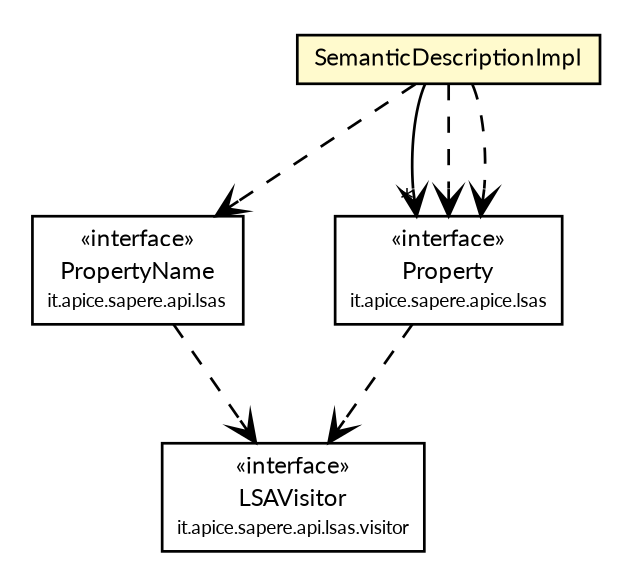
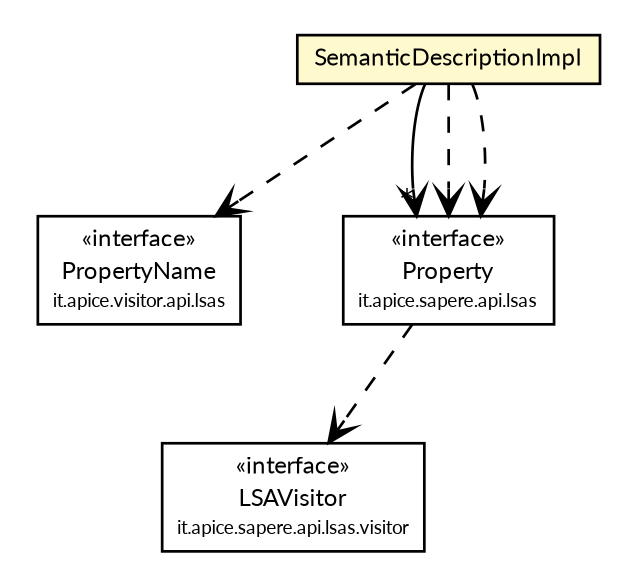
  digraph {
    fontname=Lato
    node [fontcolor=black fontname=Lato fontsize=9.0 shape=plaintext]
    edge [arrowhead=open color=black fontcolor=black fontname=Lato fontsize=10.0 headport=p labelfontname=Helvetica labelfontsize=10 style=dashed tailport=p]
    n1 [label=<<table border="0" cellborder="1" cellspacing="0" cellpadding="2" port="p" href="../visitor/LSAVisitor.html"> 		<tr><td><table border="0" cellspacing="0" cellpadding="1"> 			<tr><td> &laquo;interface&raquo; </td></tr> 			<tr><td> LSAVisitor </td></tr> 			<tr><td><font point-size="7.0"> it.apice.sapere.api.lsas.visitor </font></td></tr> 		</table></td></tr> 		</table>>]
    n2 [label=<<table border="0" cellborder="1" cellspacing="0" cellpadding="2" port="p" bgcolor="lemonChiffon" href="./SemanticDescriptionImpl.html"> 		<tr><td><table border="0" cellspacing="0" cellpadding="1"> 			<tr><td> SemanticDescriptionImpl </td></tr> 		</table></td></tr> 		</table>>]
-   n3 [label=<<table border="0" cellborder="1" cellspacing="0" cellpadding="2" port="p" href="../PropertyName.html"> 		<tr><td><table border="0" cellspacing="0" cellpadding="1"> 			<tr><td> &laquo;interface&raquo; </td></tr> 			<tr><td> PropertyName </td></tr> 			<tr><td><font point-size="7.0"> it.apice.sapere.api.lsas </font></td></tr> 		</table></td></tr> 		</table>>]
-   n4 [label=<<table border="0" cellborder="1" cellspacing="0" cellpadding="2" port="p" href="../Property.html"> 		<tr><td><table border="0" cellspacing="0" cellpadding="1"> 			<tr><td> &laquo;interface&raquo; </td></tr> 			<tr><td> Property </td></tr> 			<tr><td><font point-size="7.0"> it.apice.sapere.apice.lsas </font></td></tr> 		</table></td></tr> 		</table>>]
+   n3 [label=<<table border="0" cellborder="1" cellspacing="0" cellpadding="2" port="p" href="../PropertyName.html"> 		<tr><td><table border="0" cellspacing="0" cellpadding="1"> 			<tr><td> &laquo;interface&raquo; </td></tr> 			<tr><td> PropertyName </td></tr> 			<tr><td><font point-size="7.0"> it.apice.visitor.api.lsas </font></td></tr> 		</table></td></tr> 		</table>>]
+   n4 [label=<<table border="0" cellborder="1" cellspacing="0" cellpadding="2" port="p" href="../Property.html"> 		<tr><td><table border="0" cellspacing="0" cellpadding="1"> 			<tr><td> &laquo;interface&raquo; </td></tr> 			<tr><td> Property </td></tr> 			<tr><td><font point-size="7.0"> it.apice.sapere.api.lsas </font></td></tr> 		</table></td></tr> 		</table>>]
    n2 -> n3
    n2 -> n4 [headlabel="*" style=""]
    n2 -> n4
    n2 -> n4
-   n3 -> n1
    n4 -> n1
  }
